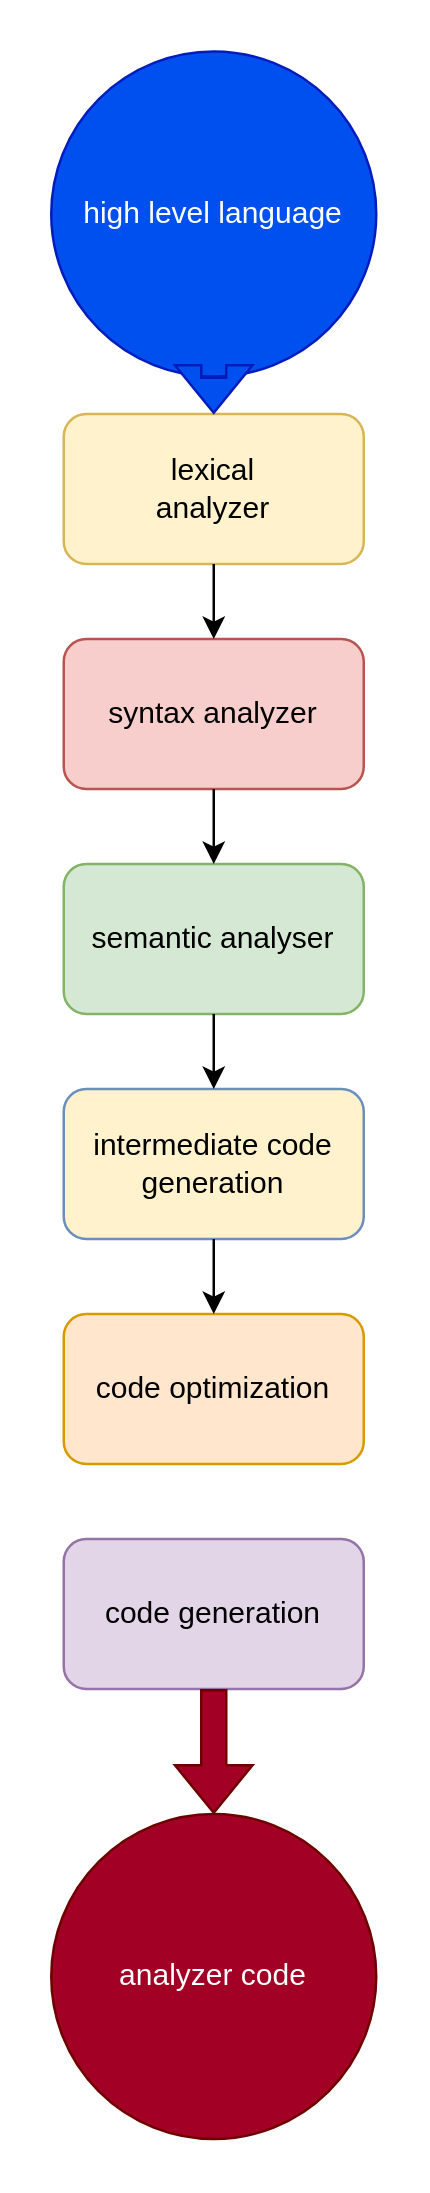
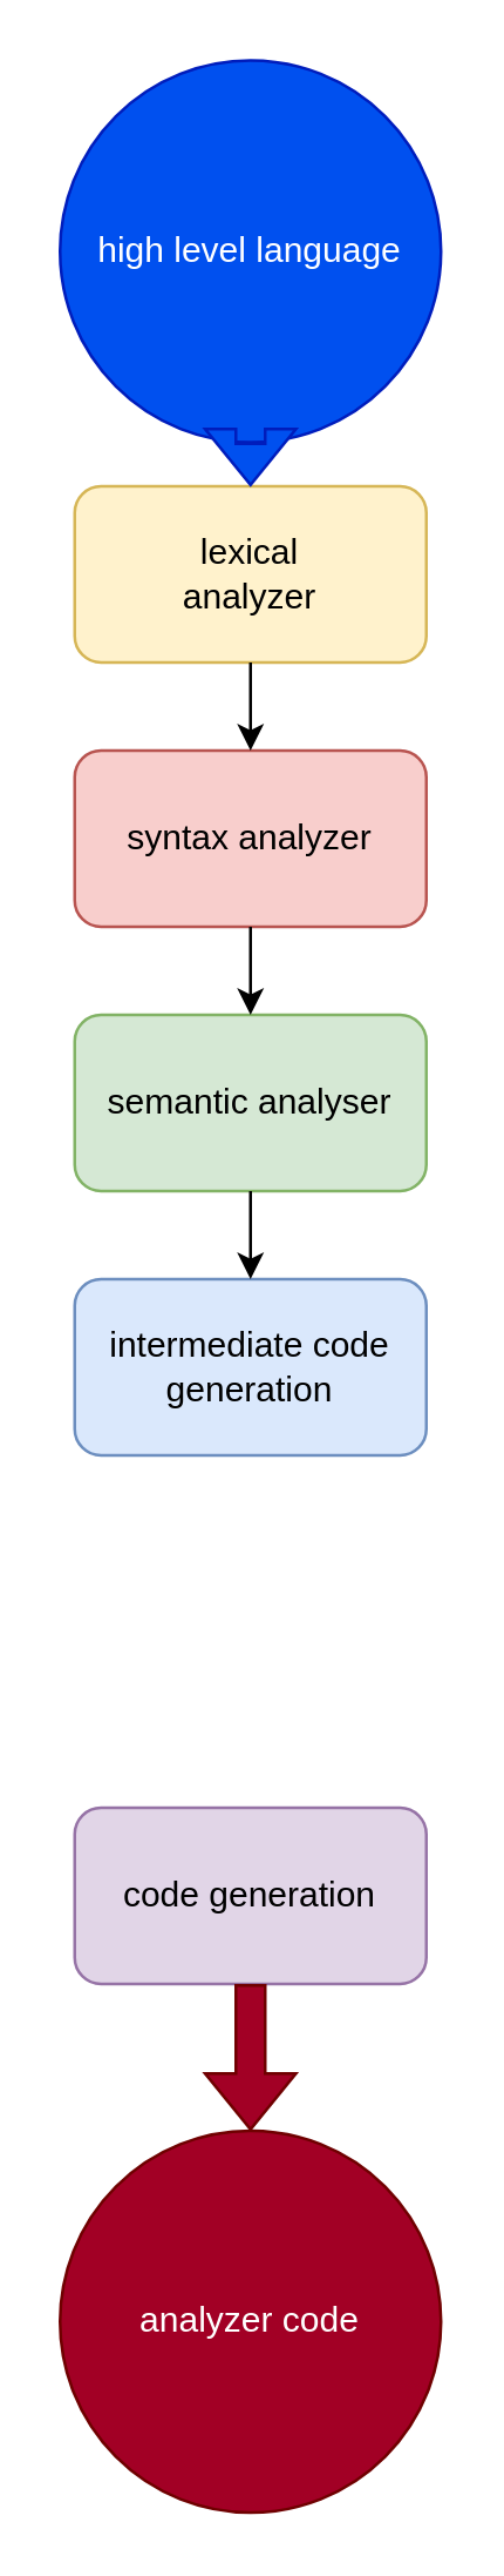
  <mxCell id="0" />
  <mxCell id="1" parent="0" />
  <mxCell id="2" value="lexical &lt;br&gt;analyzer" style="rounded=1;whiteSpace=wrap;html=1;fillColor=#fff2cc;strokeColor=#d6b656;" parent="1" vertex="1"><mxGeometry x="25" y="165" width="120" height="60" as="geometry" /></mxCell>
  <mxCell id="3" value="syntax analyzer" style="rounded=1;whiteSpace=wrap;html=1;fillColor=#f8cecc;strokeColor=#b85450;" parent="1" vertex="1"><mxGeometry x="25" y="255" width="120" height="60" as="geometry" /></mxCell>
  <mxCell id="4" value="semantic analyser" style="rounded=1;whiteSpace=wrap;html=1;fillColor=#d5e8d4;strokeColor=#82b366;" parent="1" vertex="1"><mxGeometry x="25" y="345" width="120" height="60" as="geometry" /></mxCell>
- <mxCell id="5" value="intermediate code generation" style="rounded=1;whiteSpace=wrap;html=1;fillColor=#fff2cc;strokeColor=#6c8ebf;" parent="1" vertex="1"><mxGeometry x="25" y="435" width="120" height="60" as="geometry" /></mxCell>
- <mxCell id="6" value="code optimization" style="rounded=1;whiteSpace=wrap;html=1;fillColor=#ffe6cc;strokeColor=#d79b00;" parent="1" vertex="1"><mxGeometry x="25" y="525" width="120" height="60" as="geometry" /></mxCell>
+ <mxCell id="5" value="intermediate code generation" style="rounded=1;whiteSpace=wrap;html=1;fillColor=#dae8fc;strokeColor=#6c8ebf;" parent="1" vertex="1"><mxGeometry x="25" y="435" width="120" height="60" as="geometry" /></mxCell>
  <mxCell id="7" value="code generation" style="rounded=1;whiteSpace=wrap;html=1;fillColor=#e1d5e7;strokeColor=#9673a6;" parent="1" vertex="1"><mxGeometry x="25" y="615" width="120" height="60" as="geometry" /></mxCell>
  <mxCell id="8" value="" style="endArrow=classic;html=1;rounded=0;exitX=0.5;exitY=1;exitDx=0;exitDy=0;entryX=0.5;entryY=0;entryDx=0;entryDy=0;" parent="1" source="2" target="3" edge="1"><mxGeometry width="50" height="50" relative="1" as="geometry"><mxPoint x="555" y="375" as="sourcePoint" /><mxPoint x="605" y="325" as="targetPoint" /></mxGeometry></mxCell>
  <mxCell id="9" value="" style="endArrow=classic;html=1;rounded=0;exitX=0.5;exitY=1;exitDx=0;exitDy=0;entryX=0.5;entryY=0;entryDx=0;entryDy=0;" parent="1" source="3" target="4" edge="1"><mxGeometry width="50" height="50" relative="1" as="geometry"><mxPoint x="555" y="375" as="sourcePoint" /><mxPoint x="605" y="325" as="targetPoint" /></mxGeometry></mxCell>
  <mxCell id="10" value="" style="endArrow=classic;html=1;rounded=0;exitX=0.5;exitY=1;exitDx=0;exitDy=0;entryX=0.5;entryY=0;entryDx=0;entryDy=0;" parent="1" source="4" target="5" edge="1"><mxGeometry width="50" height="50" relative="1" as="geometry"><mxPoint x="555" y="375" as="sourcePoint" /><mxPoint x="605" y="325" as="targetPoint" /></mxGeometry></mxCell>
- <mxCell id="11" value="" style="endArrow=classic;html=1;rounded=0;exitX=0.5;exitY=1;exitDx=0;exitDy=0;entryX=0.5;entryY=0;entryDx=0;entryDy=0;" parent="1" source="5" target="6" edge="1"><mxGeometry width="50" height="50" relative="1" as="geometry"><mxPoint x="555" y="375" as="sourcePoint" /><mxPoint x="605" y="325" as="targetPoint" /></mxGeometry></mxCell>
  <mxCell id="12" value="high level language" style="ellipse;whiteSpace=wrap;html=1;aspect=fixed;fillColor=#0050ef;fontColor=#ffffff;strokeColor=#001DBC;" parent="1" vertex="1"><mxGeometry x="20" y="20" width="130" height="130" as="geometry" /></mxCell>
  <mxCell id="13" value="" style="shape=flexArrow;endArrow=classic;html=1;rounded=0;exitX=0.5;exitY=1;exitDx=0;exitDy=0;entryX=0.5;entryY=0;entryDx=0;entryDy=0;fillColor=#0050ef;strokeColor=#001DBC;" parent="1" source="12" target="2" edge="1"><mxGeometry width="50" height="50" relative="1" as="geometry"><mxPoint x="425" y="375" as="sourcePoint" /><mxPoint x="475" y="325" as="targetPoint" /></mxGeometry></mxCell>
  <mxCell id="14" value="analyzer code" style="ellipse;whiteSpace=wrap;html=1;aspect=fixed;fillColor=#a20025;fontColor=#ffffff;strokeColor=#6F0000;" parent="1" vertex="1"><mxGeometry x="20" y="725" width="130" height="130" as="geometry" /></mxCell>
  <mxCell id="15" value="" style="shape=flexArrow;endArrow=classic;html=1;rounded=0;exitX=0.5;exitY=1;exitDx=0;exitDy=0;entryX=0.5;entryY=0;entryDx=0;entryDy=0;fillColor=#a20025;strokeColor=#6F0000;" parent="1" source="7" target="14" edge="1"><mxGeometry width="50" height="50" relative="1" as="geometry"><mxPoint x="1185" y="375" as="sourcePoint" /><mxPoint x="1235" y="325" as="targetPoint" /></mxGeometry></mxCell>
